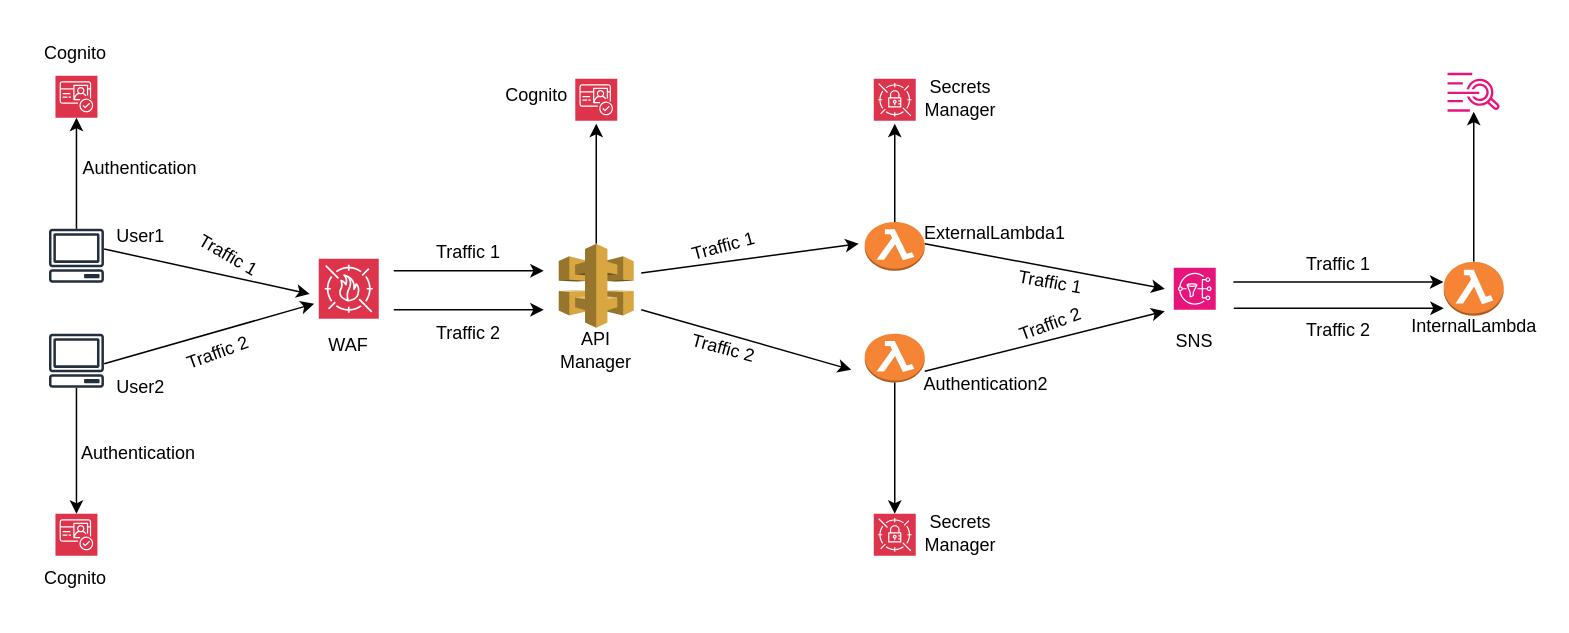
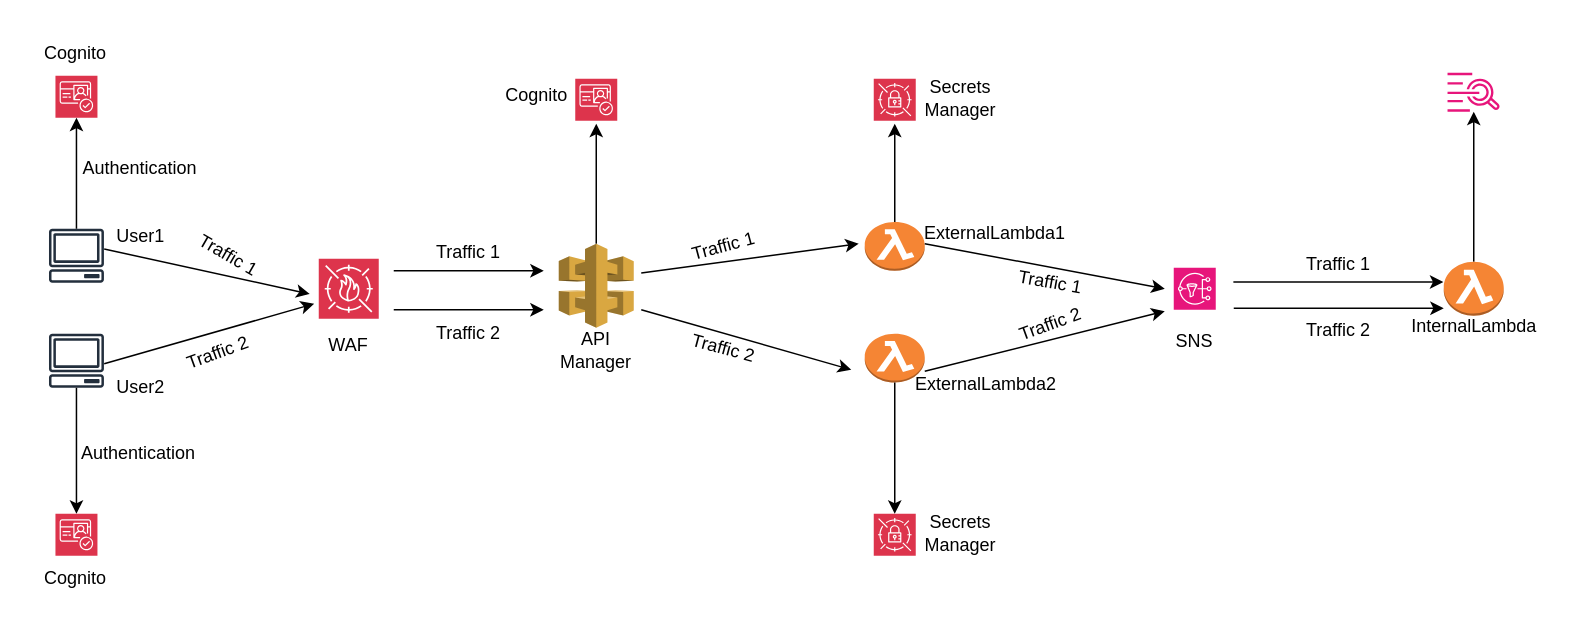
  <mxCell id="0" />
  <mxCell id="1" parent="0" />
  <mxCell id="2" value="" style="sketch=0;outlineConnect=0;fontColor=#232F3E;gradientColor=none;fillColor=#232F3D;strokeColor=none;dashed=0;verticalLabelPosition=bottom;verticalAlign=top;align=center;html=1;fontSize=12;fontStyle=0;aspect=fixed;pointerEvents=1;shape=mxgraph.aws4.client;" parent="1" vertex="1"><mxGeometry x="32" y="152" width="36.95" height="36" as="geometry" /></mxCell>
  <mxCell id="3" value="" style="sketch=0;points=[[0,0,0],[0.25,0,0],[0.5,0,0],[0.75,0,0],[1,0,0],[0,1,0],[0.25,1,0],[0.5,1,0],[0.75,1,0],[1,1,0],[0,0.25,0],[0,0.5,0],[0,0.75,0],[1,0.25,0],[1,0.5,0],[1,0.75,0]];outlineConnect=0;fontColor=#232F3E;fillColor=#DD344C;strokeColor=#ffffff;dashed=0;verticalLabelPosition=bottom;verticalAlign=top;align=center;html=1;fontSize=12;fontStyle=0;aspect=fixed;shape=mxgraph.aws4.resourceIcon;resIcon=mxgraph.aws4.waf;" parent="1" vertex="1"><mxGeometry x="212" y="172" width="40" height="40" as="geometry" /></mxCell>
  <mxCell id="4" style="edgeStyle=orthogonalEdgeStyle;rounded=0;orthogonalLoop=1;jettySize=auto;html=1;" parent="1" source="5" edge="1"><mxGeometry relative="1" as="geometry"><mxPoint x="397" y="82" as="targetPoint" /></mxGeometry></mxCell>
  <mxCell id="5" value="" style="outlineConnect=0;dashed=0;verticalLabelPosition=bottom;verticalAlign=top;align=center;html=1;shape=mxgraph.aws3.api_gateway;fillColor=#D9A741;gradientColor=none;" parent="1" vertex="1"><mxGeometry x="372" y="162" width="50" height="56" as="geometry" /></mxCell>
  <mxCell id="6" value="" style="sketch=0;points=[[0,0,0],[0.25,0,0],[0.5,0,0],[0.75,0,0],[1,0,0],[0,1,0],[0.25,1,0],[0.5,1,0],[0.75,1,0],[1,1,0],[0,0.25,0],[0,0.5,0],[0,0.75,0],[1,0.25,0],[1,0.5,0],[1,0.75,0]];outlineConnect=0;fontColor=#232F3E;fillColor=#DD344C;strokeColor=#ffffff;dashed=0;verticalLabelPosition=bottom;verticalAlign=top;align=center;html=1;fontSize=12;fontStyle=0;aspect=fixed;shape=mxgraph.aws4.resourceIcon;resIcon=mxgraph.aws4.cognito;" parent="1" vertex="1"><mxGeometry x="383" y="52" width="28" height="28" as="geometry" /></mxCell>
  <mxCell id="7" style="edgeStyle=orthogonalEdgeStyle;rounded=0;orthogonalLoop=1;jettySize=auto;html=1;" edge="1" parent="1" source="8"><mxGeometry relative="1" as="geometry"><mxPoint x="596" y="82" as="targetPoint" /></mxGeometry></mxCell>
  <mxCell id="8" value="" style="outlineConnect=0;dashed=0;verticalLabelPosition=bottom;verticalAlign=top;align=center;html=1;shape=mxgraph.aws3.lambda_function;fillColor=#F58534;gradientColor=none;" parent="1" vertex="1"><mxGeometry x="576" y="147.5" width="40" height="32.5" as="geometry" /></mxCell>
  <mxCell id="9" style="edgeStyle=orthogonalEdgeStyle;rounded=0;orthogonalLoop=1;jettySize=auto;html=1;" edge="1" parent="1" source="10" target="56"><mxGeometry relative="1" as="geometry" /></mxCell>
  <mxCell id="10" value="" style="outlineConnect=0;dashed=0;verticalLabelPosition=bottom;verticalAlign=top;align=center;html=1;shape=mxgraph.aws3.lambda_function;fillColor=#F58534;gradientColor=none;" parent="1" vertex="1"><mxGeometry x="962" y="174" width="40" height="36" as="geometry" /></mxCell>
  <mxCell id="11" value="" style="sketch=0;points=[[0,0,0],[0.25,0,0],[0.5,0,0],[0.75,0,0],[1,0,0],[0,1,0],[0.25,1,0],[0.5,1,0],[0.75,1,0],[1,1,0],[0,0.25,0],[0,0.5,0],[0,0.75,0],[1,0.25,0],[1,0.5,0],[1,0.75,0]];outlineConnect=0;fontColor=#232F3E;fillColor=#E7157B;strokeColor=#ffffff;dashed=0;verticalLabelPosition=bottom;verticalAlign=top;align=center;html=1;fontSize=12;fontStyle=0;aspect=fixed;shape=mxgraph.aws4.resourceIcon;resIcon=mxgraph.aws4.sns;" parent="1" vertex="1"><mxGeometry x="782" y="178" width="28" height="28" as="geometry" /></mxCell>
  <mxCell id="12" value="" style="sketch=0;points=[[0,0,0],[0.25,0,0],[0.5,0,0],[0.75,0,0],[1,0,0],[0,1,0],[0.25,1,0],[0.5,1,0],[0.75,1,0],[1,1,0],[0,0.25,0],[0,0.5,0],[0,0.75,0],[1,0.25,0],[1,0.5,0],[1,0.75,0]];outlineConnect=0;fontColor=#232F3E;fillColor=#DD344C;strokeColor=#ffffff;dashed=0;verticalLabelPosition=bottom;verticalAlign=top;align=center;html=1;fontSize=12;fontStyle=0;aspect=fixed;shape=mxgraph.aws4.resourceIcon;resIcon=mxgraph.aws4.secrets_manager;" parent="1" vertex="1"><mxGeometry x="582" y="52" width="28" height="28" as="geometry" /></mxCell>
  <mxCell id="13" value="WAF" style="text;html=1;align=center;verticalAlign=middle;whiteSpace=wrap;rounded=0;" parent="1" vertex="1"><mxGeometry x="202" y="215" width="60" height="30" as="geometry" /></mxCell>
  <mxCell id="14" value="API Manager" style="text;html=1;align=center;verticalAlign=middle;whiteSpace=wrap;rounded=0;" parent="1" vertex="1"><mxGeometry x="367" y="218" width="60" height="30" as="geometry" /></mxCell>
  <mxCell id="15" value="Cognito" style="text;html=1;align=center;verticalAlign=middle;whiteSpace=wrap;rounded=0;" parent="1" vertex="1"><mxGeometry x="332" y="48" width="51" height="30" as="geometry" /></mxCell>
  <mxCell id="16" value="Secrets Manager" style="text;html=1;align=center;verticalAlign=middle;whiteSpace=wrap;rounded=0;" parent="1" vertex="1"><mxGeometry x="610" y="50" width="60" height="30" as="geometry" /></mxCell>
  <mxCell id="17" value="ExternalLambda1" style="text;html=1;align=center;verticalAlign=middle;whiteSpace=wrap;rounded=0;" parent="1" vertex="1"><mxGeometry x="616" y="143.5" width="94" height="22" as="geometry" /></mxCell>
  <mxCell id="18" value="SNS" style="text;html=1;align=center;verticalAlign=middle;whiteSpace=wrap;rounded=0;" parent="1" vertex="1"><mxGeometry x="770.25" y="212" width="51.5" height="30" as="geometry" /></mxCell>
  <mxCell id="19" value="InternalLambda" style="text;html=1;align=center;verticalAlign=middle;whiteSpace=wrap;rounded=0;" parent="1" vertex="1"><mxGeometry x="940.75" y="202" width="82.5" height="30" as="geometry" /></mxCell>
  <mxCell id="20" value="User1" style="text;html=1;align=center;verticalAlign=middle;whiteSpace=wrap;rounded=0;" vertex="1" parent="1"><mxGeometry x="71.97" y="149" width="43" height="16.5" as="geometry" /></mxCell>
  <mxCell id="21" value="" style="sketch=0;outlineConnect=0;fontColor=#232F3E;gradientColor=none;fillColor=#232F3D;strokeColor=none;dashed=0;verticalLabelPosition=bottom;verticalAlign=top;align=center;html=1;fontSize=12;fontStyle=0;aspect=fixed;pointerEvents=1;shape=mxgraph.aws4.client;" vertex="1" parent="1"><mxGeometry x="32" y="222" width="36.95" height="36" as="geometry" /></mxCell>
  <mxCell id="22" value="User2" style="text;html=1;align=center;verticalAlign=middle;whiteSpace=wrap;rounded=0;" vertex="1" parent="1"><mxGeometry x="71.97" y="248" width="43" height="20" as="geometry" /></mxCell>
  <mxCell id="23" value="" style="endArrow=classic;html=1;rounded=0;" edge="1" parent="1"><mxGeometry width="50" height="50" relative="1" as="geometry"><mxPoint x="68.95" y="242" as="sourcePoint" /><mxPoint x="208.95" y="202" as="targetPoint" /></mxGeometry></mxCell>
  <mxCell id="24" value="" style="endArrow=classic;html=1;rounded=0;" edge="1" parent="1"><mxGeometry width="50" height="50" relative="1" as="geometry"><mxPoint x="68.95" y="165.5" as="sourcePoint" /><mxPoint x="205.98" y="195.5" as="targetPoint" /></mxGeometry></mxCell>
  <mxCell id="25" value="" style="sketch=0;points=[[0,0,0],[0.25,0,0],[0.5,0,0],[0.75,0,0],[1,0,0],[0,1,0],[0.25,1,0],[0.5,1,0],[0.75,1,0],[1,1,0],[0,0.25,0],[0,0.5,0],[0,0.75,0],[1,0.25,0],[1,0.5,0],[1,0.75,0]];outlineConnect=0;fontColor=#232F3E;fillColor=#DD344C;strokeColor=#ffffff;dashed=0;verticalLabelPosition=bottom;verticalAlign=top;align=center;html=1;fontSize=12;fontStyle=0;aspect=fixed;shape=mxgraph.aws4.resourceIcon;resIcon=mxgraph.aws4.cognito;" vertex="1" parent="1"><mxGeometry x="36.47" y="50" width="28" height="28" as="geometry" /></mxCell>
  <mxCell id="26" value="" style="sketch=0;points=[[0,0,0],[0.25,0,0],[0.5,0,0],[0.75,0,0],[1,0,0],[0,1,0],[0.25,1,0],[0.5,1,0],[0.75,1,0],[1,1,0],[0,0.25,0],[0,0.5,0],[0,0.75,0],[1,0.25,0],[1,0.5,0],[1,0.75,0]];outlineConnect=0;fontColor=#232F3E;fillColor=#DD344C;strokeColor=#ffffff;dashed=0;verticalLabelPosition=bottom;verticalAlign=top;align=center;html=1;fontSize=12;fontStyle=0;aspect=fixed;shape=mxgraph.aws4.resourceIcon;resIcon=mxgraph.aws4.cognito;" vertex="1" parent="1"><mxGeometry x="36.47" y="342" width="28" height="28" as="geometry" /></mxCell>
  <mxCell id="27" style="edgeStyle=orthogonalEdgeStyle;rounded=0;orthogonalLoop=1;jettySize=auto;html=1;entryX=0.5;entryY=1;entryDx=0;entryDy=0;entryPerimeter=0;" edge="1" parent="1" source="2" target="25"><mxGeometry relative="1" as="geometry" /></mxCell>
  <mxCell id="28" style="edgeStyle=orthogonalEdgeStyle;rounded=0;orthogonalLoop=1;jettySize=auto;html=1;entryX=0.5;entryY=0;entryDx=0;entryDy=0;entryPerimeter=0;" edge="1" parent="1" source="21" target="26"><mxGeometry relative="1" as="geometry" /></mxCell>
  <mxCell id="29" value="Authentication" style="text;html=1;align=center;verticalAlign=middle;whiteSpace=wrap;rounded=0;" vertex="1" parent="1"><mxGeometry x="52" y="292" width="80" height="20" as="geometry" /></mxCell>
  <mxCell id="30" value="Authentication" style="text;html=1;align=center;verticalAlign=middle;whiteSpace=wrap;rounded=0;" vertex="1" parent="1"><mxGeometry x="53.47" y="102" width="80" height="20" as="geometry" /></mxCell>
  <mxCell id="31" value="Traffic 1" style="text;html=1;align=center;verticalAlign=middle;whiteSpace=wrap;rounded=0;rotation=30;" vertex="1" parent="1"><mxGeometry x="122" y="160" width="60" height="20" as="geometry" /></mxCell>
  <mxCell id="32" value="Traffic 2" style="text;html=1;align=center;verticalAlign=middle;whiteSpace=wrap;rounded=0;rotation=-20;" vertex="1" parent="1"><mxGeometry x="114.97" y="225" width="60" height="20" as="geometry" /></mxCell>
  <mxCell id="33" value="" style="endArrow=classic;html=1;rounded=0;" edge="1" parent="1"><mxGeometry width="50" height="50" relative="1" as="geometry"><mxPoint x="262" y="180" as="sourcePoint" /><mxPoint x="362" y="180" as="targetPoint" /></mxGeometry></mxCell>
  <mxCell id="34" value="" style="endArrow=classic;html=1;rounded=0;" edge="1" parent="1"><mxGeometry width="50" height="50" relative="1" as="geometry"><mxPoint x="262" y="206" as="sourcePoint" /><mxPoint x="362" y="206" as="targetPoint" /></mxGeometry></mxCell>
  <mxCell id="35" value="" style="outlineConnect=0;dashed=0;verticalLabelPosition=bottom;verticalAlign=top;align=center;html=1;shape=mxgraph.aws3.lambda_function;fillColor=#F58534;gradientColor=none;" vertex="1" parent="1"><mxGeometry x="576" y="222" width="40" height="32.5" as="geometry" /></mxCell>
  <mxCell id="36" value="" style="sketch=0;points=[[0,0,0],[0.25,0,0],[0.5,0,0],[0.75,0,0],[1,0,0],[0,1,0],[0.25,1,0],[0.5,1,0],[0.75,1,0],[1,1,0],[0,0.25,0],[0,0.5,0],[0,0.75,0],[1,0.25,0],[1,0.5,0],[1,0.75,0]];outlineConnect=0;fontColor=#232F3E;fillColor=#DD344C;strokeColor=#ffffff;dashed=0;verticalLabelPosition=bottom;verticalAlign=top;align=center;html=1;fontSize=12;fontStyle=0;aspect=fixed;shape=mxgraph.aws4.resourceIcon;resIcon=mxgraph.aws4.secrets_manager;" vertex="1" parent="1"><mxGeometry x="582" y="342" width="28" height="28" as="geometry" /></mxCell>
  <mxCell id="37" style="edgeStyle=orthogonalEdgeStyle;rounded=0;orthogonalLoop=1;jettySize=auto;html=1;entryX=0.5;entryY=0;entryDx=0;entryDy=0;entryPerimeter=0;" edge="1" parent="1" source="35" target="36"><mxGeometry relative="1" as="geometry" /></mxCell>
  <mxCell id="38" value="Cognito" style="text;html=1;align=center;verticalAlign=middle;whiteSpace=wrap;rounded=0;" vertex="1" parent="1"><mxGeometry x="20.47" y="20" width="60" height="30" as="geometry" /></mxCell>
  <mxCell id="39" value="Cognito" style="text;html=1;align=center;verticalAlign=middle;whiteSpace=wrap;rounded=0;" vertex="1" parent="1"><mxGeometry x="20.47" y="370" width="60" height="30" as="geometry" /></mxCell>
  <mxCell id="40" value="Secrets Manager" style="text;html=1;align=center;verticalAlign=middle;whiteSpace=wrap;rounded=0;" vertex="1" parent="1"><mxGeometry x="610" y="340" width="60" height="30" as="geometry" /></mxCell>
  <mxCell id="41" value="" style="endArrow=classic;html=1;rounded=0;" edge="1" parent="1"><mxGeometry width="50" height="50" relative="1" as="geometry"><mxPoint x="427" y="181.5" as="sourcePoint" /><mxPoint x="572" y="162" as="targetPoint" /></mxGeometry></mxCell>
  <mxCell id="42" value="" style="endArrow=classic;html=1;rounded=0;" edge="1" parent="1"><mxGeometry width="50" height="50" relative="1" as="geometry"><mxPoint x="427" y="206" as="sourcePoint" /><mxPoint x="567" y="246" as="targetPoint" /></mxGeometry></mxCell>
- <mxCell id="43" value="Authentication2" style="text;html=1;align=center;verticalAlign=middle;whiteSpace=wrap;rounded=0;" vertex="1" parent="1"><mxGeometry x="610" y="245" width="94" height="22" as="geometry" /></mxCell>
+ <mxCell id="43" value="ExternalLambda2" style="text;html=1;align=center;verticalAlign=middle;whiteSpace=wrap;rounded=0;" vertex="1" parent="1"><mxGeometry x="610" y="245" width="94" height="22" as="geometry" /></mxCell>
  <mxCell id="44" value="" style="endArrow=classic;html=1;rounded=0;" edge="1" parent="1"><mxGeometry width="50" height="50" relative="1" as="geometry"><mxPoint x="616" y="162" as="sourcePoint" /><mxPoint x="776" y="192" as="targetPoint" /></mxGeometry></mxCell>
  <mxCell id="45" value="" style="endArrow=classic;html=1;rounded=0;" edge="1" parent="1"><mxGeometry width="50" height="50" relative="1" as="geometry"><mxPoint x="616" y="247" as="sourcePoint" /><mxPoint x="776" y="207" as="targetPoint" /></mxGeometry></mxCell>
  <mxCell id="46" value="Traffic 1" style="text;html=1;align=center;verticalAlign=middle;whiteSpace=wrap;rounded=0;rotation=0;" vertex="1" parent="1"><mxGeometry x="282" y="158" width="60" height="20" as="geometry" /></mxCell>
  <mxCell id="47" value="Traffic 2" style="text;html=1;align=center;verticalAlign=middle;whiteSpace=wrap;rounded=0;rotation=0;" vertex="1" parent="1"><mxGeometry x="282" y="212" width="60" height="20" as="geometry" /></mxCell>
  <mxCell id="48" value="Traffic 1" style="text;html=1;align=center;verticalAlign=middle;whiteSpace=wrap;rounded=0;rotation=-15;" vertex="1" parent="1"><mxGeometry x="452" y="153.75" width="60" height="20" as="geometry" /></mxCell>
  <mxCell id="49" value="Traffic 2" style="text;html=1;align=center;verticalAlign=middle;whiteSpace=wrap;rounded=0;rotation=15;" vertex="1" parent="1"><mxGeometry x="452" y="222" width="60" height="20" as="geometry" /></mxCell>
  <mxCell id="50" value="Traffic 1" style="text;html=1;align=center;verticalAlign=middle;whiteSpace=wrap;rounded=0;rotation=10;" vertex="1" parent="1"><mxGeometry x="670" y="178" width="60" height="20" as="geometry" /></mxCell>
  <mxCell id="51" value="Traffic 2" style="text;html=1;align=center;verticalAlign=middle;whiteSpace=wrap;rounded=0;rotation=-20;" vertex="1" parent="1"><mxGeometry x="670" y="206" width="60" height="20" as="geometry" /></mxCell>
  <mxCell id="52" value="" style="endArrow=classic;html=1;rounded=0;" edge="1" parent="1"><mxGeometry width="50" height="50" relative="1" as="geometry"><mxPoint x="821.75" y="187.5" as="sourcePoint" /><mxPoint x="961.75" y="187.5" as="targetPoint" /></mxGeometry></mxCell>
  <mxCell id="53" value="" style="endArrow=classic;html=1;rounded=0;" edge="1" parent="1"><mxGeometry width="50" height="50" relative="1" as="geometry"><mxPoint x="822" y="205" as="sourcePoint" /><mxPoint x="962" y="205" as="targetPoint" /></mxGeometry></mxCell>
  <mxCell id="54" value="Traffic 1" style="text;html=1;align=center;verticalAlign=middle;whiteSpace=wrap;rounded=0;rotation=0;" vertex="1" parent="1"><mxGeometry x="862" y="165.5" width="60" height="20" as="geometry" /></mxCell>
  <mxCell id="55" value="Traffic 2" style="text;html=1;align=center;verticalAlign=middle;whiteSpace=wrap;rounded=0;rotation=0;" vertex="1" parent="1"><mxGeometry x="862" y="210" width="60" height="20" as="geometry" /></mxCell>
  <mxCell id="56" value="" style="sketch=0;outlineConnect=0;fontColor=#232F3E;gradientColor=none;fillColor=#E7157B;strokeColor=none;dashed=0;verticalLabelPosition=bottom;verticalAlign=top;align=center;html=1;fontSize=12;fontStyle=0;aspect=fixed;pointerEvents=1;shape=mxgraph.aws4.cloudwatch_logs;" vertex="1" parent="1"><mxGeometry x="964.52" y="48" width="34.96" height="26" as="geometry" /></mxCell>
